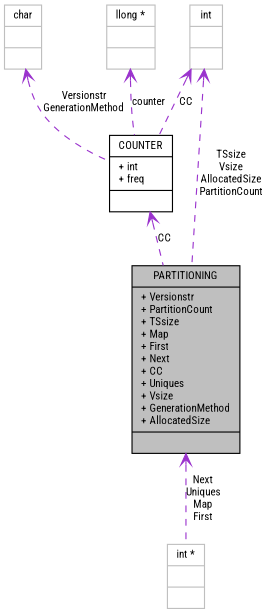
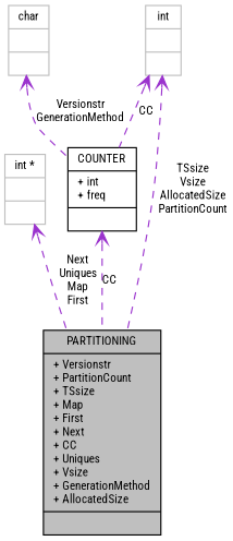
  digraph {
    fontname="Roboto Condensed"
    node [color=grey75 fillcolor=white fontname="Roboto Condensed" fontsize=10 shape=record style=filled]
    edge [arrowtail=open color=darkorchid3 dir=back fontname="Roboto Condensed" fontsize=10 labelfontname="FreeSans.ttf" labelfontsize=10 style=dashed]
    n1 [color=black fillcolor=grey75 fontcolor=black height=0.2 label="{PARTITIONING\n|+ Versionstr\l+ PartitionCount\l+ TSsize\l+ Map\l+ First\l+ Next\l+ CC\l+ Uniques\l+ Vsize\l+ GenerationMethod\l+ AllocatedSize\l|}" width=0.4]
    n2 [height=0.2 label="{int *\n||}" width=0.4]
    n3 [height=0.2 label="{char\n||}" width=0.4]
    n4 [color=black height=0.2 label="{COUNTER\n|+ int\l+ freq\l|}" width=0.4]
    n5 [height=0.2 label="{int\n||}" width=0.4]
-   n6 [height=0.2 label="{llong *\n||}" width=0.4]
-   n1 -> n2 [label="Next\nUniques\nMap\nFirst"]
+   n2 -> n1 [label="Next\nUniques\nMap\nFirst"]
    n3 -> n4 [label="Versionstr\nGenerationMethod"]
    n4 -> n1 [label=CC]
    n5 -> n1 [label="TSsize\nVsize\nAllocatedSize\nPartitionCount"]
    n5 -> n4 [label=CC]
-   n6 -> n4 [label=counter]
  }
